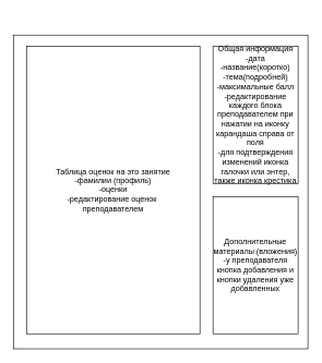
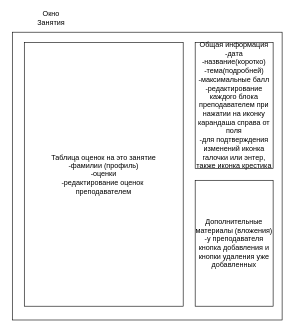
  <mxCell id="0" />
  <mxCell id="1" parent="0" />
  <mxCell id="2" value="" style="rounded=0;whiteSpace=wrap;html=1;fillColor=#ffffff;" vertex="1" parent="1"><mxGeometry x="20" y="53" width="450" height="480" as="geometry" /></mxCell>
+ <mxCell id="3" value="Окно Занятия" style="text;html=1;strokeColor=none;fillColor=none;align=center;verticalAlign=middle;whiteSpace=wrap;rounded=0;" vertex="1" parent="1"><mxGeometry x="65" y="20" width="40" height="20" as="geometry" /></mxCell>
  <mxCell id="4" value="Таблица оценок на это занятие&lt;br&gt;-фамилии (профиль)&lt;br&gt;-оценки&lt;br&gt;-редактирование оценок&amp;nbsp;&lt;br&gt;преподавателем" style="rounded=0;whiteSpace=wrap;html=1;fillColor=#ffffff;align=center;" vertex="1" parent="1"><mxGeometry x="40" y="70" width="265" height="440" as="geometry" /></mxCell>
  <mxCell id="5" value="Общая информация&lt;br&gt;-дата&lt;br&gt;-название(коротко)&lt;br&gt;-тема(подробней)&lt;br&gt;-максимальные балл&lt;br&gt;-редактирование каждого блока преподавателем при нажатии на иконку карандаша справа от поля&lt;br&gt;-для подтверждения изменений иконка галочки или энтер, также иконка крестика" style="rounded=0;whiteSpace=wrap;html=1;fillColor=#ffffff;align=center;" vertex="1" parent="1"><mxGeometry x="325" y="70" width="130" height="210" as="geometry" /></mxCell>
  <mxCell id="6" value="Дополнительные материалы (вложения)&lt;br&gt;-у преподавателя кнопка добавления и кнопки удаления уже добавленных" style="rounded=0;whiteSpace=wrap;html=1;fillColor=#ffffff;align=center;" vertex="1" parent="1"><mxGeometry x="325" y="300" width="130" height="210" as="geometry" /></mxCell>
